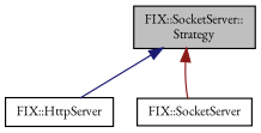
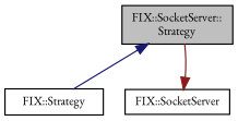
  digraph {
    fontname="EB Garamond"
    node [color=black fillcolor=white fontname="EB Garamond" fontsize=10 shape=record style=filled]
    edge [dir=back fontname="EB Garamond" fontsize=10 labelfontname=Helvetica labelfontsize=10 style=solid]
    n1 [fillcolor=grey75 fontcolor=black height=0.2 label="FIX::SocketServer::\lStrategy" width=0.4]
-   n2 [height=0.2 label="FIX::HttpServer" width=0.4]
+   n2 [height=0.2 label="FIX::Strategy" width=0.4]
    n3 [height=0.2 label="FIX::SocketServer" width=0.4]
    n1 -> n2 [color=midnightblue]
-   n1 -> n3 [color=firebrick4]
+   n3 -> n1 [color=firebrick4]
  }
